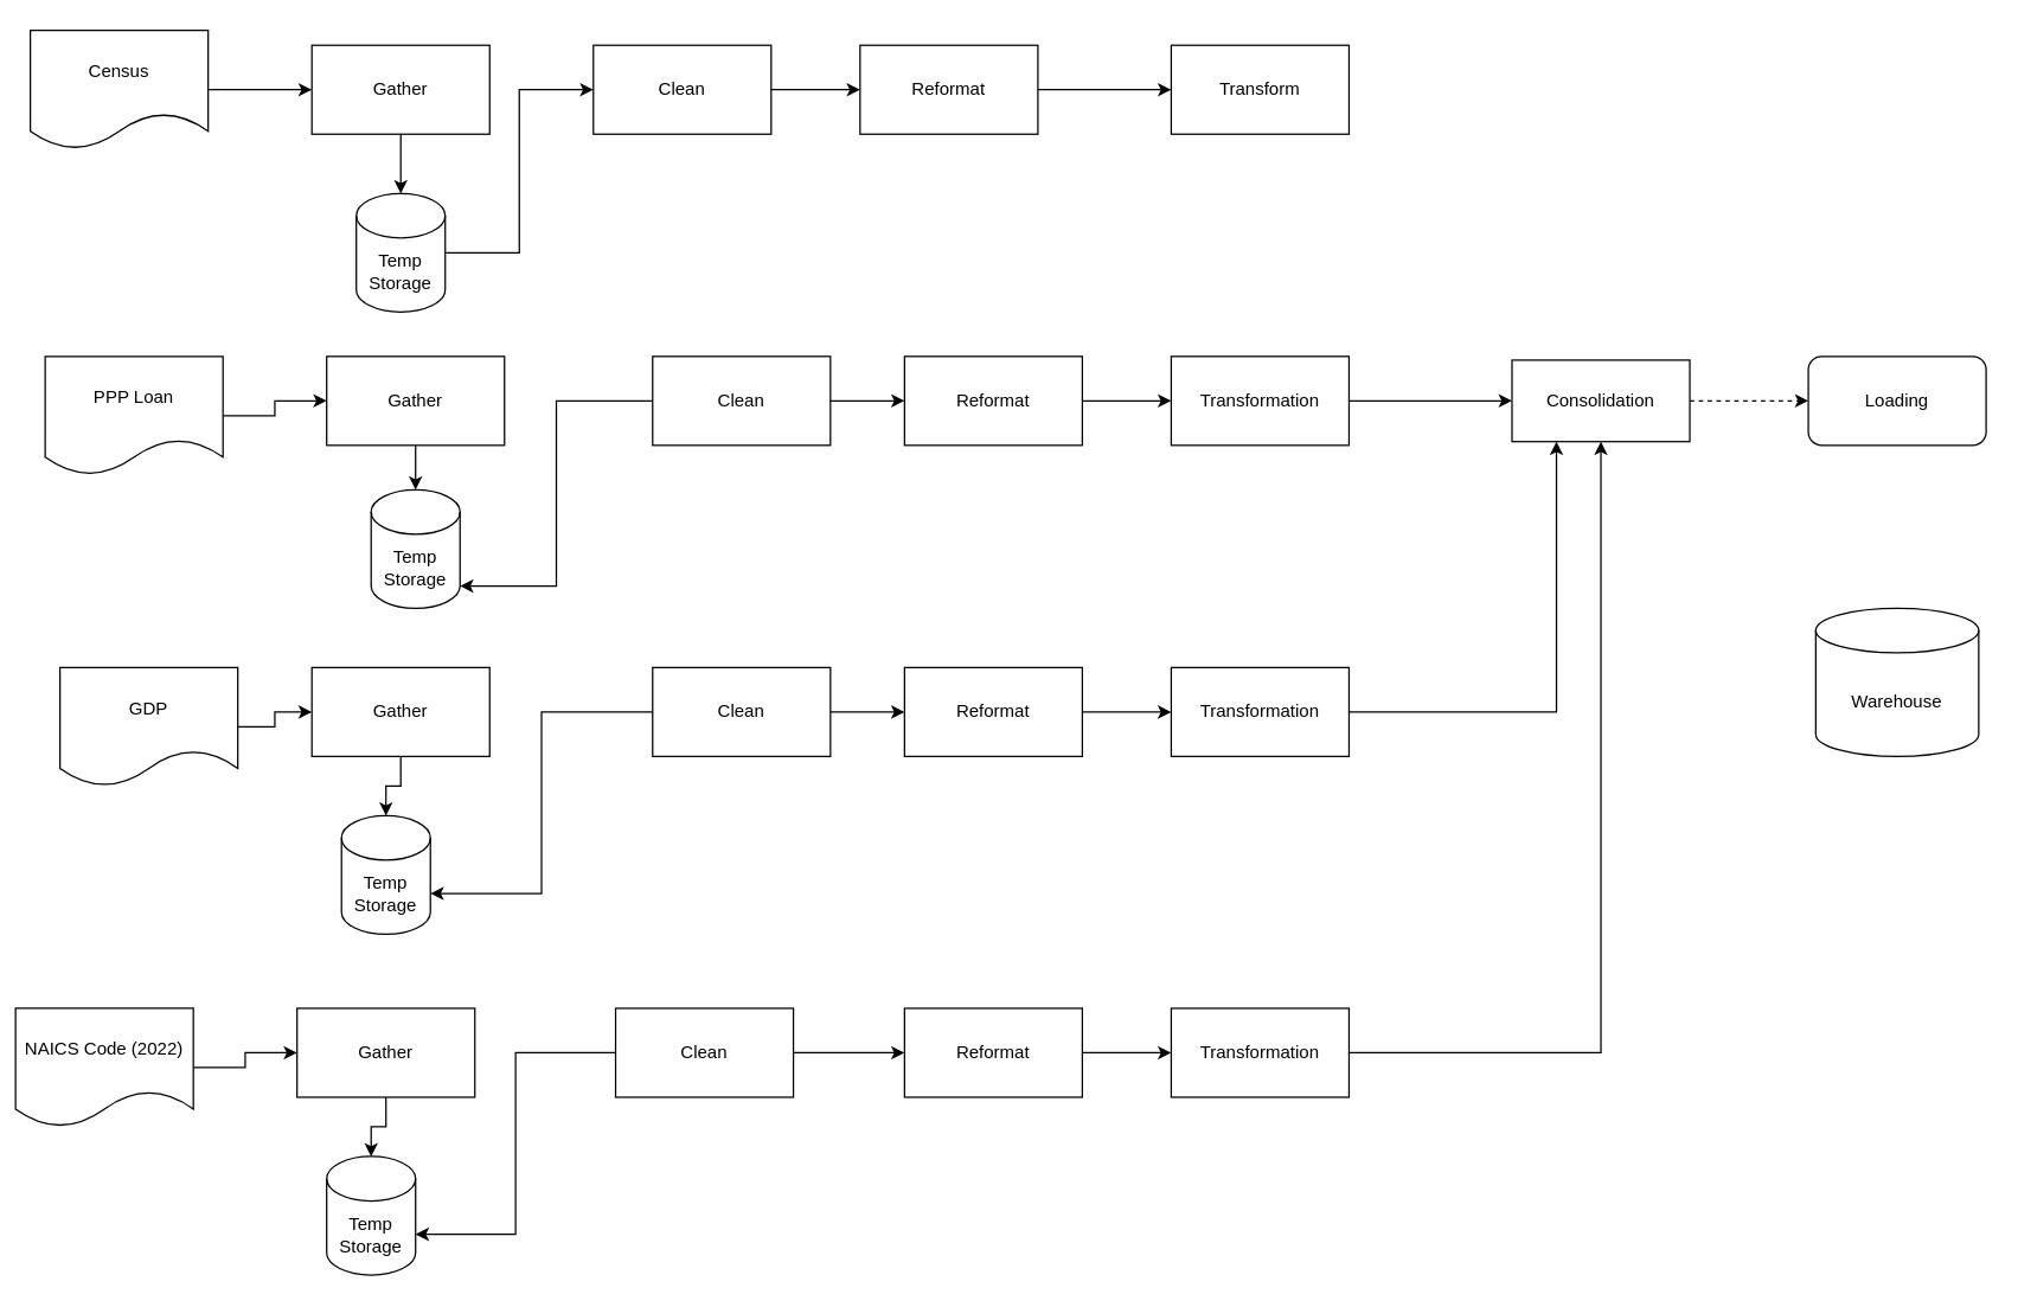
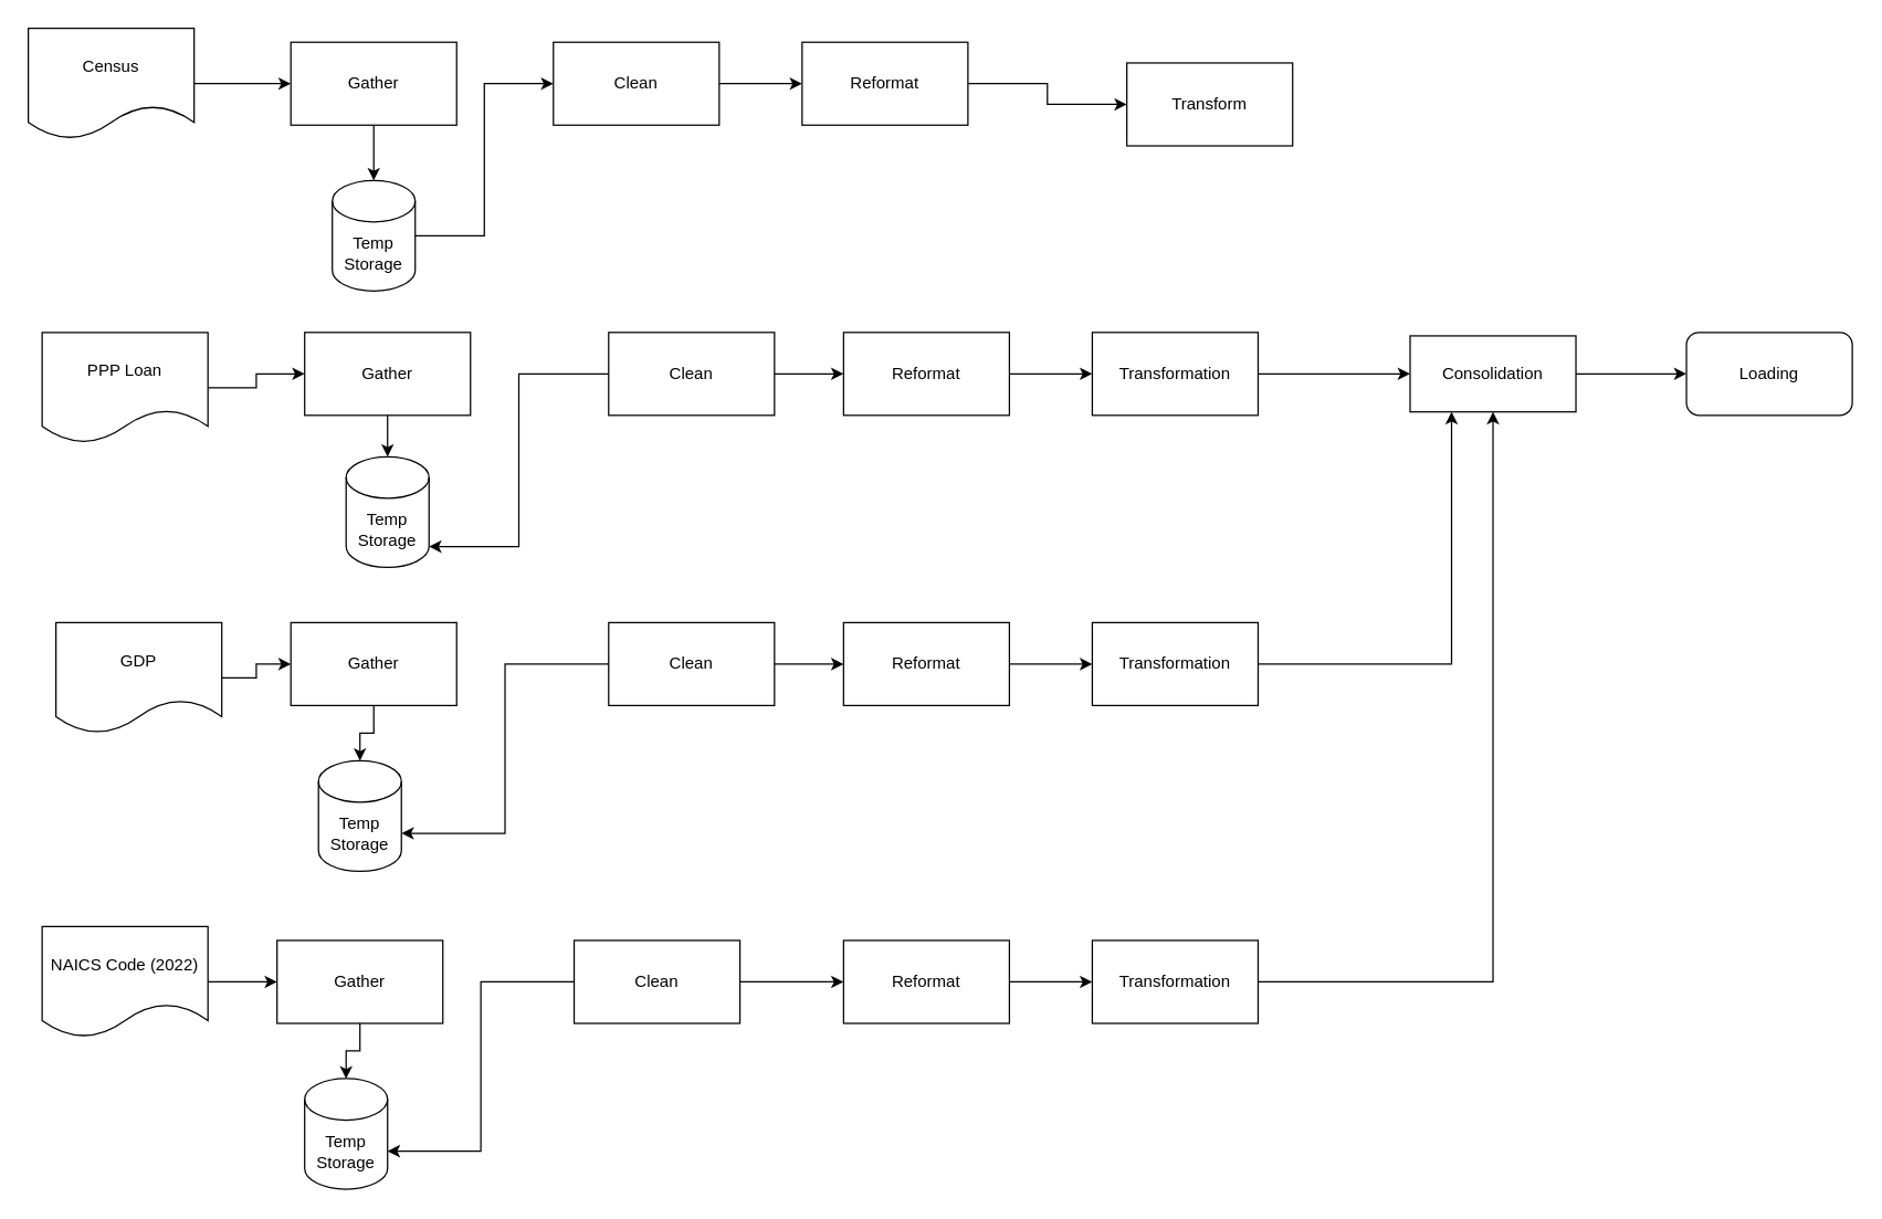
  <mxCell id="0" />
  <mxCell id="1" parent="0" />
  <mxCell id="2" style="edgeStyle=orthogonalEdgeStyle;rounded=0;orthogonalLoop=1;jettySize=auto;html=1;" parent="1" source="3" target="9" edge="1"><mxGeometry relative="1" as="geometry" /></mxCell>
  <mxCell id="3" value="PPP Loan" style="shape=document;whiteSpace=wrap;html=1;boundedLbl=1;" parent="1" vertex="1"><mxGeometry x="30" y="240" width="120" height="80" as="geometry" /></mxCell>
  <mxCell id="4" style="edgeStyle=orthogonalEdgeStyle;rounded=0;orthogonalLoop=1;jettySize=auto;html=1;" parent="1" source="5" target="11" edge="1"><mxGeometry relative="1" as="geometry" /></mxCell>
  <mxCell id="5" value="GDP" style="shape=document;whiteSpace=wrap;html=1;boundedLbl=1;" parent="1" vertex="1"><mxGeometry x="40" y="450" width="120" height="80" as="geometry" /></mxCell>
  <mxCell id="6" style="edgeStyle=orthogonalEdgeStyle;rounded=0;orthogonalLoop=1;jettySize=auto;html=1;" parent="1" source="7" target="12" edge="1"><mxGeometry relative="1" as="geometry" /></mxCell>
- <mxCell id="7" value="NAICS Code (2022)" style="shape=document;whiteSpace=wrap;html=1;boundedLbl=1;" parent="1" vertex="1"><mxGeometry x="10" y="680" width="120" height="80" as="geometry" /></mxCell>
+ <mxCell id="7" value="NAICS Code (2022)" style="shape=document;whiteSpace=wrap;html=1;boundedLbl=1;" parent="1" vertex="1"><mxGeometry x="30" y="670" width="120" height="80" as="geometry" /></mxCell>
  <mxCell id="8" style="edgeStyle=orthogonalEdgeStyle;rounded=0;orthogonalLoop=1;jettySize=auto;html=1;" parent="1" source="9" target="13" edge="1"><mxGeometry relative="1" as="geometry" /></mxCell>
  <mxCell id="9" value="Gather" style="rounded=0;whiteSpace=wrap;html=1;" parent="1" vertex="1"><mxGeometry x="220" y="240" width="120" height="60" as="geometry" /></mxCell>
  <mxCell id="10" style="edgeStyle=orthogonalEdgeStyle;rounded=0;orthogonalLoop=1;jettySize=auto;html=1;" parent="1" source="11" target="14" edge="1"><mxGeometry relative="1" as="geometry" /></mxCell>
  <mxCell id="11" value="Gather" style="rounded=0;whiteSpace=wrap;html=1;" parent="1" vertex="1"><mxGeometry x="210" y="450" width="120" height="60" as="geometry" /></mxCell>
  <mxCell id="12" value="Gather" style="rounded=0;whiteSpace=wrap;html=1;" parent="1" vertex="1"><mxGeometry x="200" y="680" width="120" height="60" as="geometry" /></mxCell>
  <mxCell id="13" value="Temp Storage" style="shape=cylinder3;whiteSpace=wrap;html=1;boundedLbl=1;backgroundOutline=1;size=15;" parent="1" vertex="1"><mxGeometry x="250" y="330" width="60" height="80" as="geometry" /></mxCell>
  <mxCell id="14" value="Temp Storage" style="shape=cylinder3;whiteSpace=wrap;html=1;boundedLbl=1;backgroundOutline=1;size=15;" parent="1" vertex="1"><mxGeometry x="230" y="550" width="60" height="80" as="geometry" /></mxCell>
  <mxCell id="15" value="Temp Storage" style="shape=cylinder3;whiteSpace=wrap;html=1;boundedLbl=1;backgroundOutline=1;size=15;" parent="1" vertex="1"><mxGeometry x="220" y="780" width="60" height="80" as="geometry" /></mxCell>
  <mxCell id="16" style="edgeStyle=orthogonalEdgeStyle;rounded=0;orthogonalLoop=1;jettySize=auto;html=1;entryX=0.5;entryY=0;entryDx=0;entryDy=0;entryPerimeter=0;" parent="1" source="12" target="15" edge="1"><mxGeometry relative="1" as="geometry" /></mxCell>
  <mxCell id="17" style="edgeStyle=orthogonalEdgeStyle;rounded=0;orthogonalLoop=1;jettySize=auto;html=1;entryX=0;entryY=0.5;entryDx=0;entryDy=0;" parent="1" source="18" target="27" edge="1"><mxGeometry relative="1" as="geometry" /></mxCell>
  <mxCell id="18" value="Clean" style="rounded=0;whiteSpace=wrap;html=1;" parent="1" vertex="1"><mxGeometry x="440" y="240" width="120" height="60" as="geometry" /></mxCell>
  <mxCell id="19" style="edgeStyle=orthogonalEdgeStyle;rounded=0;orthogonalLoop=1;jettySize=auto;html=1;entryX=1;entryY=1;entryDx=0;entryDy=-15;entryPerimeter=0;" parent="1" source="18" target="13" edge="1"><mxGeometry relative="1" as="geometry" /></mxCell>
  <mxCell id="20" style="edgeStyle=orthogonalEdgeStyle;rounded=0;orthogonalLoop=1;jettySize=auto;html=1;" parent="1" source="21" target="29" edge="1"><mxGeometry relative="1" as="geometry" /></mxCell>
  <mxCell id="21" value="Clean" style="rounded=0;whiteSpace=wrap;html=1;" parent="1" vertex="1"><mxGeometry x="440" y="450" width="120" height="60" as="geometry" /></mxCell>
  <mxCell id="22" style="edgeStyle=orthogonalEdgeStyle;rounded=0;orthogonalLoop=1;jettySize=auto;html=1;" parent="1" source="23" target="31" edge="1"><mxGeometry relative="1" as="geometry" /></mxCell>
  <mxCell id="23" value="Clean" style="rounded=0;whiteSpace=wrap;html=1;" parent="1" vertex="1"><mxGeometry x="415" y="680" width="120" height="60" as="geometry" /></mxCell>
  <mxCell id="24" style="edgeStyle=orthogonalEdgeStyle;rounded=0;orthogonalLoop=1;jettySize=auto;html=1;entryX=1;entryY=0;entryDx=0;entryDy=52.5;entryPerimeter=0;" parent="1" source="21" target="14" edge="1"><mxGeometry relative="1" as="geometry" /></mxCell>
  <mxCell id="25" style="edgeStyle=orthogonalEdgeStyle;rounded=0;orthogonalLoop=1;jettySize=auto;html=1;entryX=1;entryY=0;entryDx=0;entryDy=52.5;entryPerimeter=0;" parent="1" source="23" target="15" edge="1"><mxGeometry relative="1" as="geometry" /></mxCell>
  <mxCell id="26" style="edgeStyle=orthogonalEdgeStyle;rounded=0;orthogonalLoop=1;jettySize=auto;html=1;entryX=0;entryY=0.5;entryDx=0;entryDy=0;" parent="1" source="27" target="33" edge="1"><mxGeometry relative="1" as="geometry" /></mxCell>
  <mxCell id="27" value="Reformat" style="rounded=0;whiteSpace=wrap;html=1;" parent="1" vertex="1"><mxGeometry x="610" y="240" width="120" height="60" as="geometry" /></mxCell>
  <mxCell id="28" style="edgeStyle=orthogonalEdgeStyle;rounded=0;orthogonalLoop=1;jettySize=auto;html=1;" parent="1" source="29" target="36" edge="1"><mxGeometry relative="1" as="geometry" /></mxCell>
  <mxCell id="29" value="Reformat" style="rounded=0;whiteSpace=wrap;html=1;" parent="1" vertex="1"><mxGeometry x="610" y="450" width="120" height="60" as="geometry" /></mxCell>
  <mxCell id="30" style="edgeStyle=orthogonalEdgeStyle;rounded=0;orthogonalLoop=1;jettySize=auto;html=1;entryX=0;entryY=0.5;entryDx=0;entryDy=0;" parent="1" source="31" target="38" edge="1"><mxGeometry relative="1" as="geometry" /></mxCell>
  <mxCell id="31" value="Reformat" style="rounded=0;whiteSpace=wrap;html=1;" parent="1" vertex="1"><mxGeometry x="610" y="680" width="120" height="60" as="geometry" /></mxCell>
  <mxCell id="32" style="edgeStyle=orthogonalEdgeStyle;rounded=0;orthogonalLoop=1;jettySize=auto;html=1;" parent="1" source="33" target="40" edge="1"><mxGeometry relative="1" as="geometry" /></mxCell>
  <mxCell id="33" value="" style="rounded=0;whiteSpace=wrap;html=1;" parent="1" vertex="1"><mxGeometry x="790" y="240" width="120" height="60" as="geometry" /></mxCell>
  <mxCell id="34" value="Transformation" style="text;strokeColor=none;align=center;fillColor=none;html=1;verticalAlign=middle;whiteSpace=wrap;rounded=0;" parent="1" vertex="1"><mxGeometry x="820" y="255" width="60" height="30" as="geometry" /></mxCell>
  <mxCell id="35" style="edgeStyle=orthogonalEdgeStyle;rounded=0;orthogonalLoop=1;jettySize=auto;html=1;entryX=0.25;entryY=1;entryDx=0;entryDy=0;" parent="1" source="36" target="40" edge="1"><mxGeometry relative="1" as="geometry" /></mxCell>
  <mxCell id="36" value="Transformation" style="rounded=0;whiteSpace=wrap;html=1;" parent="1" vertex="1"><mxGeometry x="790" y="450" width="120" height="60" as="geometry" /></mxCell>
  <mxCell id="37" value="" style="edgeStyle=orthogonalEdgeStyle;rounded=0;orthogonalLoop=1;jettySize=auto;html=1;entryX=0.5;entryY=1;entryDx=0;entryDy=0;" parent="1" source="38" target="40" edge="1"><mxGeometry relative="1" as="geometry"><mxPoint x="990" y="710" as="targetPoint" /></mxGeometry></mxCell>
  <mxCell id="38" value="Transformation" style="rounded=0;whiteSpace=wrap;html=1;" parent="1" vertex="1"><mxGeometry x="790" y="680" width="120" height="60" as="geometry" /></mxCell>
- <mxCell id="39" value="" style="edgeStyle=orthogonalEdgeStyle;rounded=0;orthogonalLoop=1;jettySize=auto;html=1;dashed=1;" parent="1" source="40" target="50" edge="1"><mxGeometry relative="1" as="geometry" /></mxCell>
+ <mxCell id="39" value="" style="edgeStyle=orthogonalEdgeStyle;rounded=0;orthogonalLoop=1;jettySize=auto;html=1;" parent="1" source="40" target="50" edge="1"><mxGeometry relative="1" as="geometry" /></mxCell>
  <mxCell id="40" value="Consolidation" style="rounded=0;whiteSpace=wrap;html=1;" parent="1" vertex="1"><mxGeometry x="1020" y="242.5" width="120" height="55" as="geometry" /></mxCell>
  <mxCell id="41" style="edgeStyle=orthogonalEdgeStyle;rounded=0;orthogonalLoop=1;jettySize=auto;html=1;" parent="1" source="42" target="44" edge="1"><mxGeometry relative="1" as="geometry" /></mxCell>
  <mxCell id="42" value="Census" style="shape=document;whiteSpace=wrap;html=1;boundedLbl=1;" parent="1" vertex="1"><mxGeometry x="20" y="20" width="120" height="80" as="geometry" /></mxCell>
  <mxCell id="43" style="edgeStyle=orthogonalEdgeStyle;rounded=0;orthogonalLoop=1;jettySize=auto;html=1;entryX=0.5;entryY=0;entryDx=0;entryDy=0;entryPerimeter=0;" parent="1" source="44" target="53" edge="1"><mxGeometry relative="1" as="geometry"><mxPoint x="270" y="120" as="targetPoint" /></mxGeometry></mxCell>
  <mxCell id="44" value="Gather" style="rounded=0;whiteSpace=wrap;html=1;" parent="1" vertex="1"><mxGeometry x="210" y="30" width="120" height="60" as="geometry" /></mxCell>
  <mxCell id="45" style="edgeStyle=orthogonalEdgeStyle;rounded=0;orthogonalLoop=1;jettySize=auto;html=1;" parent="1" source="46" target="48" edge="1"><mxGeometry relative="1" as="geometry" /></mxCell>
  <mxCell id="46" value="Clean" style="rounded=0;whiteSpace=wrap;html=1;" parent="1" vertex="1"><mxGeometry x="400" y="30" width="120" height="60" as="geometry" /></mxCell>
  <mxCell id="47" style="edgeStyle=orthogonalEdgeStyle;rounded=0;orthogonalLoop=1;jettySize=auto;html=1;entryX=0;entryY=0.5;entryDx=0;entryDy=0;" parent="1" source="48" target="49" edge="1"><mxGeometry relative="1" as="geometry" /></mxCell>
  <mxCell id="48" value="Reformat" style="rounded=0;whiteSpace=wrap;html=1;" parent="1" vertex="1"><mxGeometry x="580" y="30" width="120" height="60" as="geometry" /></mxCell>
- <mxCell id="49" value="Transform" style="rounded=0;whiteSpace=wrap;html=1;" parent="1" vertex="1"><mxGeometry x="790" y="30" width="120" height="60" as="geometry" /></mxCell>
+ <mxCell id="49" value="Transform" style="rounded=0;whiteSpace=wrap;html=1;" parent="1" vertex="1"><mxGeometry x="815" y="45" width="120" height="60" as="geometry" /></mxCell>
  <mxCell id="50" value="Loading" style="whiteSpace=wrap;html=1;rounded=1;" parent="1" vertex="1"><mxGeometry x="1220" y="240" width="120" height="60" as="geometry" /></mxCell>
- <mxCell id="51" value="Warehouse" style="shape=cylinder3;whiteSpace=wrap;html=1;boundedLbl=1;backgroundOutline=1;size=15;" parent="1" vertex="1"><mxGeometry x="1225" y="410" width="110" height="100" as="geometry" /></mxCell>
  <mxCell id="52" style="edgeStyle=orthogonalEdgeStyle;rounded=0;orthogonalLoop=1;jettySize=auto;html=1;entryX=0;entryY=0.5;entryDx=0;entryDy=0;" edge="1" parent="1" source="53" target="46"><mxGeometry relative="1" as="geometry" /></mxCell>
  <mxCell id="53" value="Temp Storage" style="shape=cylinder3;whiteSpace=wrap;html=1;boundedLbl=1;backgroundOutline=1;size=15;" parent="1" vertex="1"><mxGeometry x="240" y="130" width="60" height="80" as="geometry" /></mxCell>
